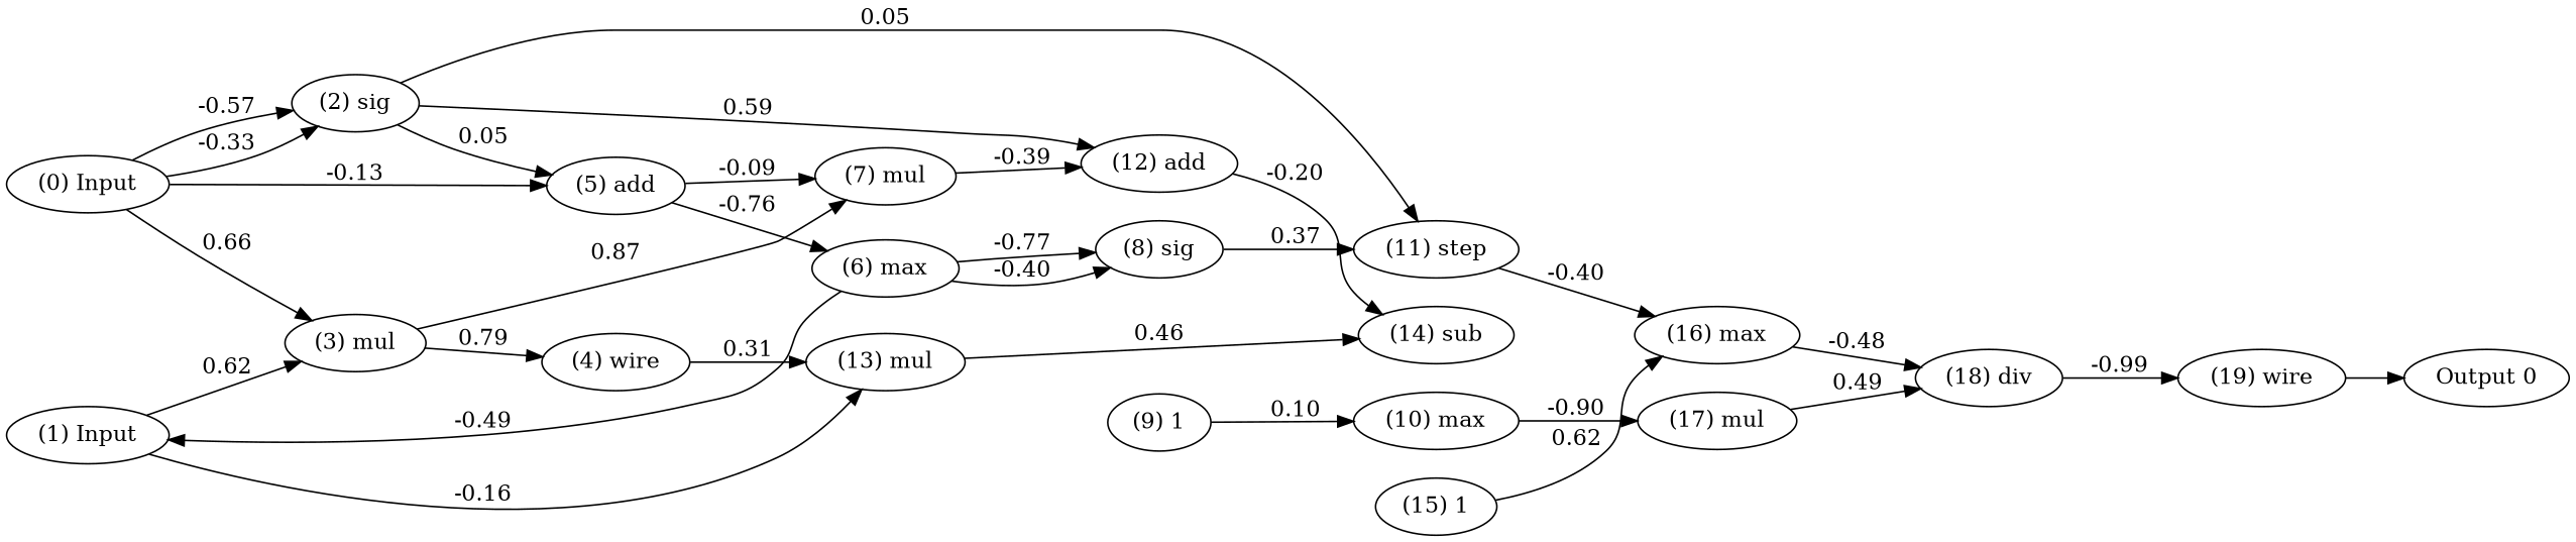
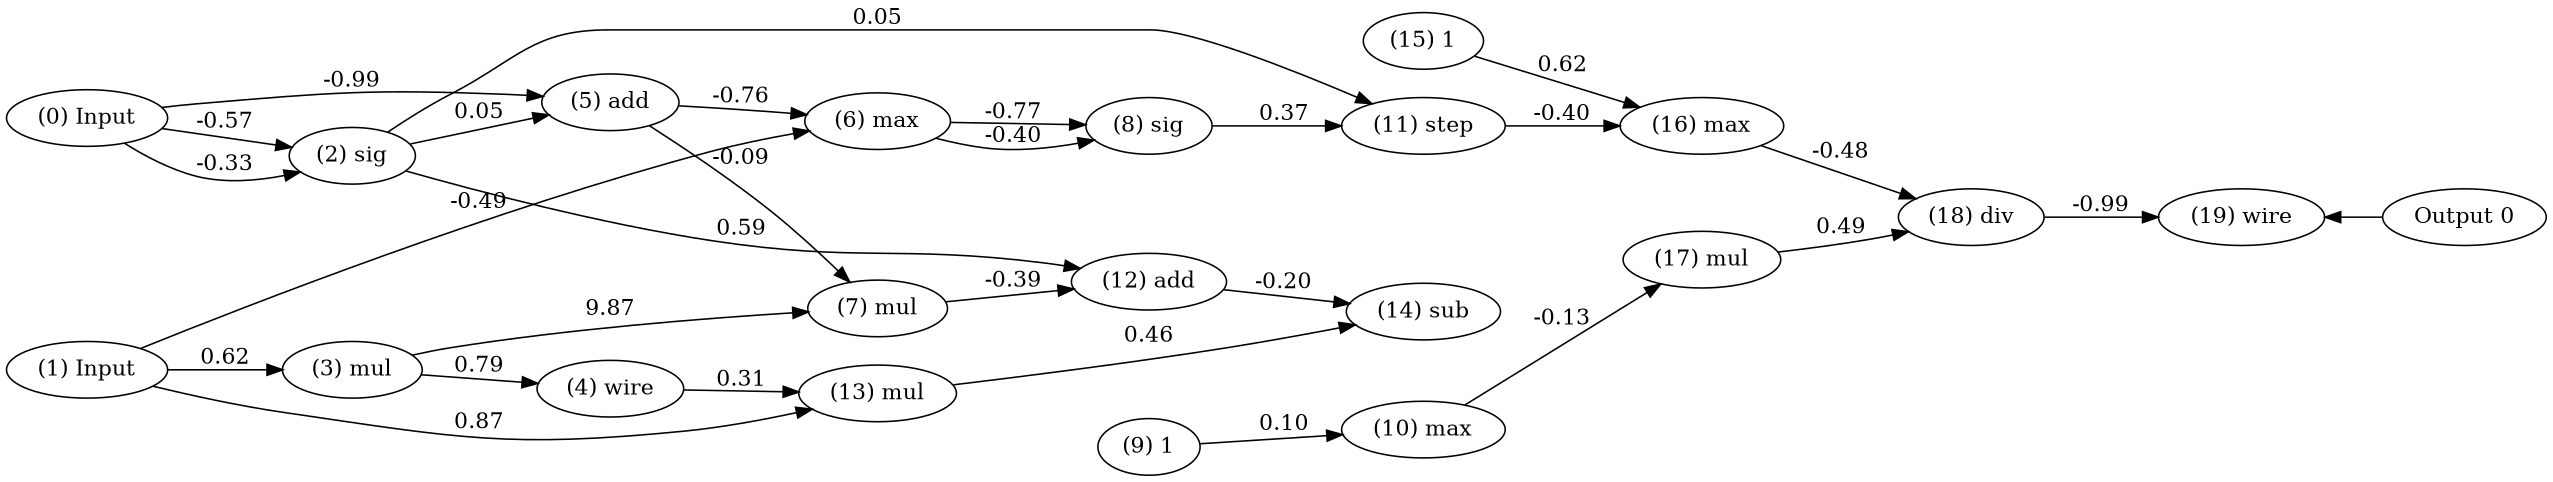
  digraph {
    rankdir=LR
    node [color=black fontcolor=black labelfontcolor=black]
    edge [bold=true color=black fontcolor=black labelfontcolor=black]
    n1 [label="(0) Input"]
    n2 [label="(1) Input"]
    n3 [label="Output 0"]
    n4 [label="(2) sig"]
    n5 [label="(3) mul"]
    n6 [label="(5) add"]
    n7 [label="(6) max"]
    n8 [label="(13) mul"]
    n9 [label="(11) step"]
    n10 [label="(12) add"]
    n11 [label="(4) wire"]
    n12 [label="(7) mul"]
    n13 [label="(8) sig"]
    n14 [label="(14) sub"]
    n15 [label="(16) max"]
    n16 [label="(10) max"]
    n17 [label="(17) mul"]
    n18 [label="(9) 1"]
    n19 [label="(18) div"]
    n20 [label="(15) 1"]
    n21 [label="(19) wire"]
    subgraph sub_1 {
      rank=source
      n1
      n2
    }
    subgraph sub_2 {
      rank=max
      n3
    }
    n1 -> n4 [label=-0.33]
    n1 -> n4 [label=-0.57]
-   n1 -> n5 [label=0.66]
-   n1 -> n6 [label=-0.13]
+   n1 -> n6 [label=-0.99]
    n2 -> n5 [label=0.62]
-   n7 -> n2 [label=-0.49]
-   n2 -> n8 [label=-0.16]
+   n2 -> n7 [label=-0.49]
+   n2 -> n8 [label=0.87]
    n4 -> n6 [label=0.05]
    n4 -> n9 [label=0.05]
    n4 -> n10 [label=0.59]
    n5 -> n11 [label=0.79]
-   n5 -> n12 [label=0.87]
+   n5 -> n12 [label=9.87]
    n6 -> n7 [label=-0.76]
    n6 -> n12 [label=-0.09]
    n7 -> n13 [label=-0.40]
    n7 -> n13 [label=-0.77]
    n8 -> n14 [label=0.46]
    n9 -> n15 [label=-0.40]
    n10 -> n14 [label=-0.20]
    n11 -> n8 [label=0.31]
    n12 -> n10 [label=-0.39]
    n13 -> n9 [label=0.37]
    n15 -> n19 [label=-0.48]
-   n16 -> n17 [label=-0.90]
+   n16 -> n17 [label=-0.13]
    n17 -> n19 [label=0.49]
    n18 -> n16 [label=0.10]
    n19 -> n21 [label=-0.99]
    n20 -> n15 [label=0.62]
-   n21 -> n3
+   n3 -> n21
  }
